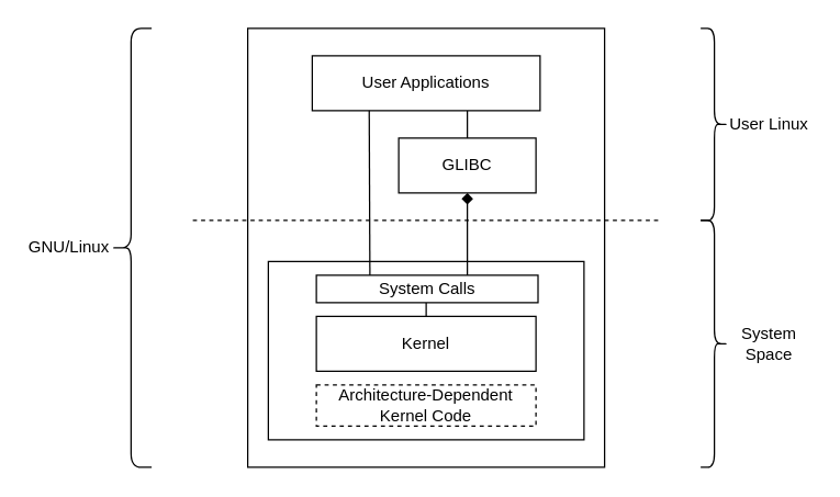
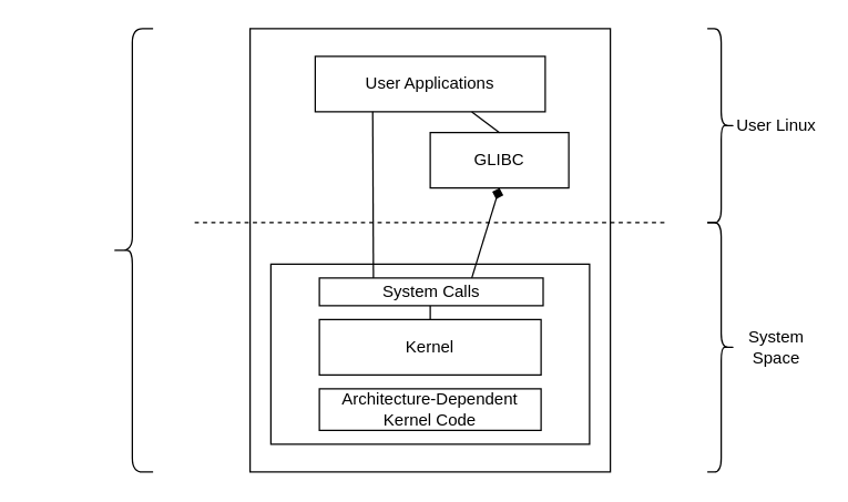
  <mxCell id="0" />
  <mxCell id="1" parent="0" />
  <mxCell id="2" value="" style="rounded=0;whiteSpace=wrap;html=1;" vertex="1" parent="1"><mxGeometry x="180" y="20" width="260" height="320" as="geometry" /></mxCell>
  <mxCell id="3" value="" style="rounded=0;whiteSpace=wrap;html=1;" vertex="1" parent="1"><mxGeometry x="195" y="190" width="230" height="130" as="geometry" /></mxCell>
  <mxCell id="4" value="User Applications" style="rounded=0;whiteSpace=wrap;html=1;" vertex="1" parent="1"><mxGeometry x="227" y="40" width="166" height="40" as="geometry" /></mxCell>
- <mxCell id="5" value="GLIBC" style="rounded=0;whiteSpace=wrap;html=1;" vertex="1" parent="1"><mxGeometry x="290" y="100" width="100" height="40" as="geometry" /></mxCell>
+ <mxCell id="5" value="GLIBC" style="rounded=0;whiteSpace=wrap;html=1;" vertex="1" parent="1"><mxGeometry x="310" y="95" width="100" height="40" as="geometry" /></mxCell>
  <mxCell id="6" value="" style="endArrow=none;dashed=1;html=1;rounded=0;" edge="1" parent="1"><mxGeometry width="50" height="50" relative="1" as="geometry"><mxPoint x="140" y="160" as="sourcePoint" /><mxPoint x="480" y="160" as="targetPoint" /></mxGeometry></mxCell>
  <mxCell id="7" value="" style="endArrow=none;html=1;rounded=0;exitX=0.5;exitY=0;exitDx=0;exitDy=0;" edge="1" parent="1" source="5"><mxGeometry width="50" height="50" relative="1" as="geometry"><mxPoint x="294" y="130" as="sourcePoint" /><mxPoint x="340" y="80" as="targetPoint" /></mxGeometry></mxCell>
  <mxCell id="8" value="System Calls" style="rounded=0;whiteSpace=wrap;html=1;" vertex="1" parent="1"><mxGeometry x="230" y="200" width="161.5" height="20" as="geometry" /></mxCell>
  <mxCell id="9" value="Kernel" style="rounded=0;whiteSpace=wrap;html=1;" vertex="1" parent="1"><mxGeometry x="230" y="230" width="160" height="40" as="geometry" /></mxCell>
- <mxCell id="10" value="Architecture-Dependent Kernel Code" style="rounded=0;whiteSpace=wrap;html=1;dashed=1;" vertex="1" parent="1"><mxGeometry x="230" y="280" width="160" height="30" as="geometry" /></mxCell>
+ <mxCell id="10" value="Architecture-Dependent Kernel Code" style="rounded=0;whiteSpace=wrap;html=1;" vertex="1" parent="1"><mxGeometry x="230" y="280" width="160" height="30" as="geometry" /></mxCell>
  <mxCell id="11" value="" style="endArrow=none;html=1;rounded=0;" edge="1" parent="1" source="9"><mxGeometry width="50" height="50" relative="1" as="geometry"><mxPoint x="310" y="209.289" as="sourcePoint" /><mxPoint x="310" y="230" as="targetPoint" /><Array as="points"><mxPoint x="310" y="220" /></Array></mxGeometry></mxCell>
  <mxCell id="12" value="" style="endArrow=none;html=1;rounded=0;entryX=0.25;entryY=1;entryDx=0;entryDy=0;" edge="1" parent="1" target="4"><mxGeometry width="50" height="50" relative="1" as="geometry"><mxPoint x="269" y="200" as="sourcePoint" /><mxPoint x="370" y="210" as="targetPoint" /></mxGeometry></mxCell>
  <mxCell id="13" value="" style="endArrow=diamond;html=1;rounded=0;entryX=0.5;entryY=1;entryDx=0;entryDy=0;exitX=0.681;exitY=0;exitDx=0;exitDy=0;exitPerimeter=0;" edge="1" parent="1" source="8" target="5"><mxGeometry width="50" height="50" relative="1" as="geometry"><mxPoint x="440" y="230" as="sourcePoint" /><mxPoint x="490" y="180" as="targetPoint" /></mxGeometry></mxCell>
  <mxCell id="14" value="" style="shape=curlyBracket;whiteSpace=wrap;html=1;rounded=1;" vertex="1" parent="1"><mxGeometry x="80" y="20" width="30" height="320" as="geometry" /></mxCell>
  <mxCell id="15" value="" style="shape=curlyBracket;whiteSpace=wrap;html=1;rounded=1;flipH=1;" vertex="1" parent="1"><mxGeometry x="510" y="20" width="20" height="140" as="geometry" /></mxCell>
  <mxCell id="16" value="" style="shape=curlyBracket;whiteSpace=wrap;html=1;rounded=1;flipH=1;" vertex="1" parent="1"><mxGeometry x="510" y="160" width="20" height="180" as="geometry" /></mxCell>
- <mxCell id="17" value="GNU/Linux" style="text;html=1;strokeColor=none;fillColor=none;align=center;verticalAlign=middle;whiteSpace=wrap;rounded=0;" vertex="1" parent="1"><mxGeometry x="20" y="165" width="60" height="30" as="geometry" /></mxCell>
  <mxCell id="18" value="User Linux" style="text;html=1;strokeColor=none;fillColor=none;align=center;verticalAlign=middle;whiteSpace=wrap;rounded=0;" vertex="1" parent="1"><mxGeometry x="530" y="75" width="60" height="30" as="geometry" /></mxCell>
  <mxCell id="19" value="System Space" style="text;html=1;strokeColor=none;fillColor=none;align=center;verticalAlign=middle;whiteSpace=wrap;rounded=0;" vertex="1" parent="1"><mxGeometry x="530" y="235" width="60" height="30" as="geometry" /></mxCell>
